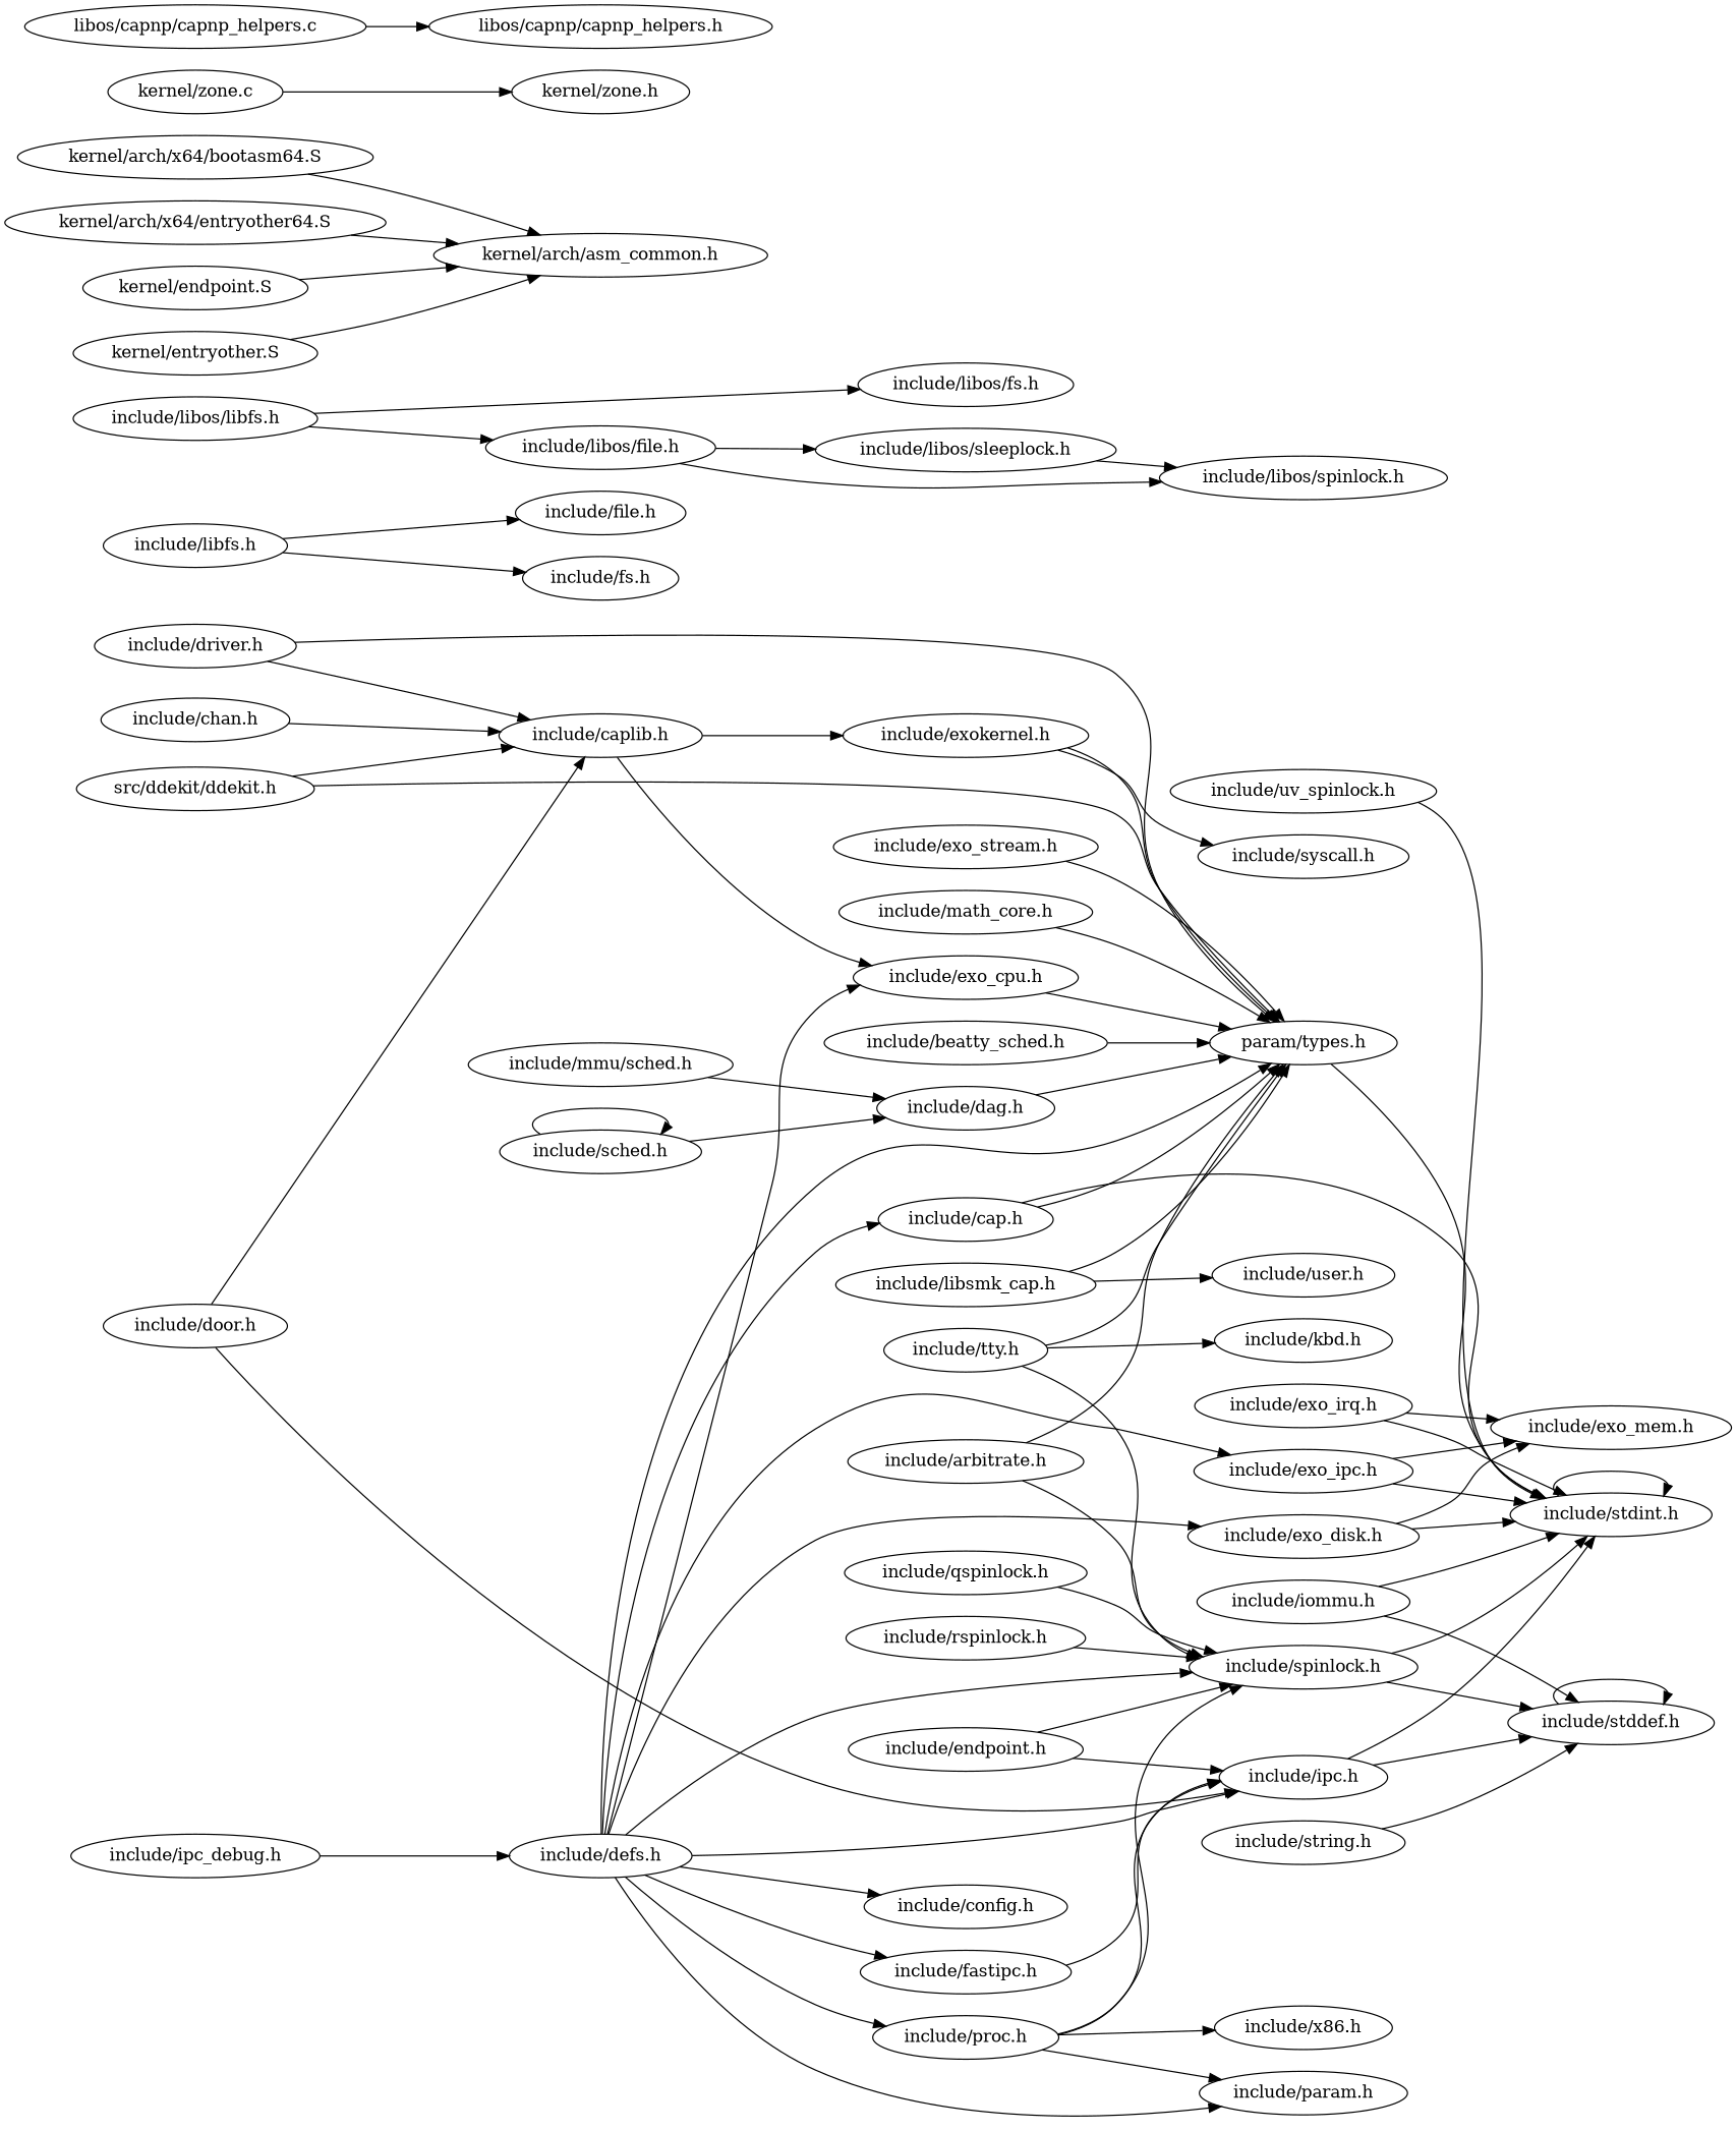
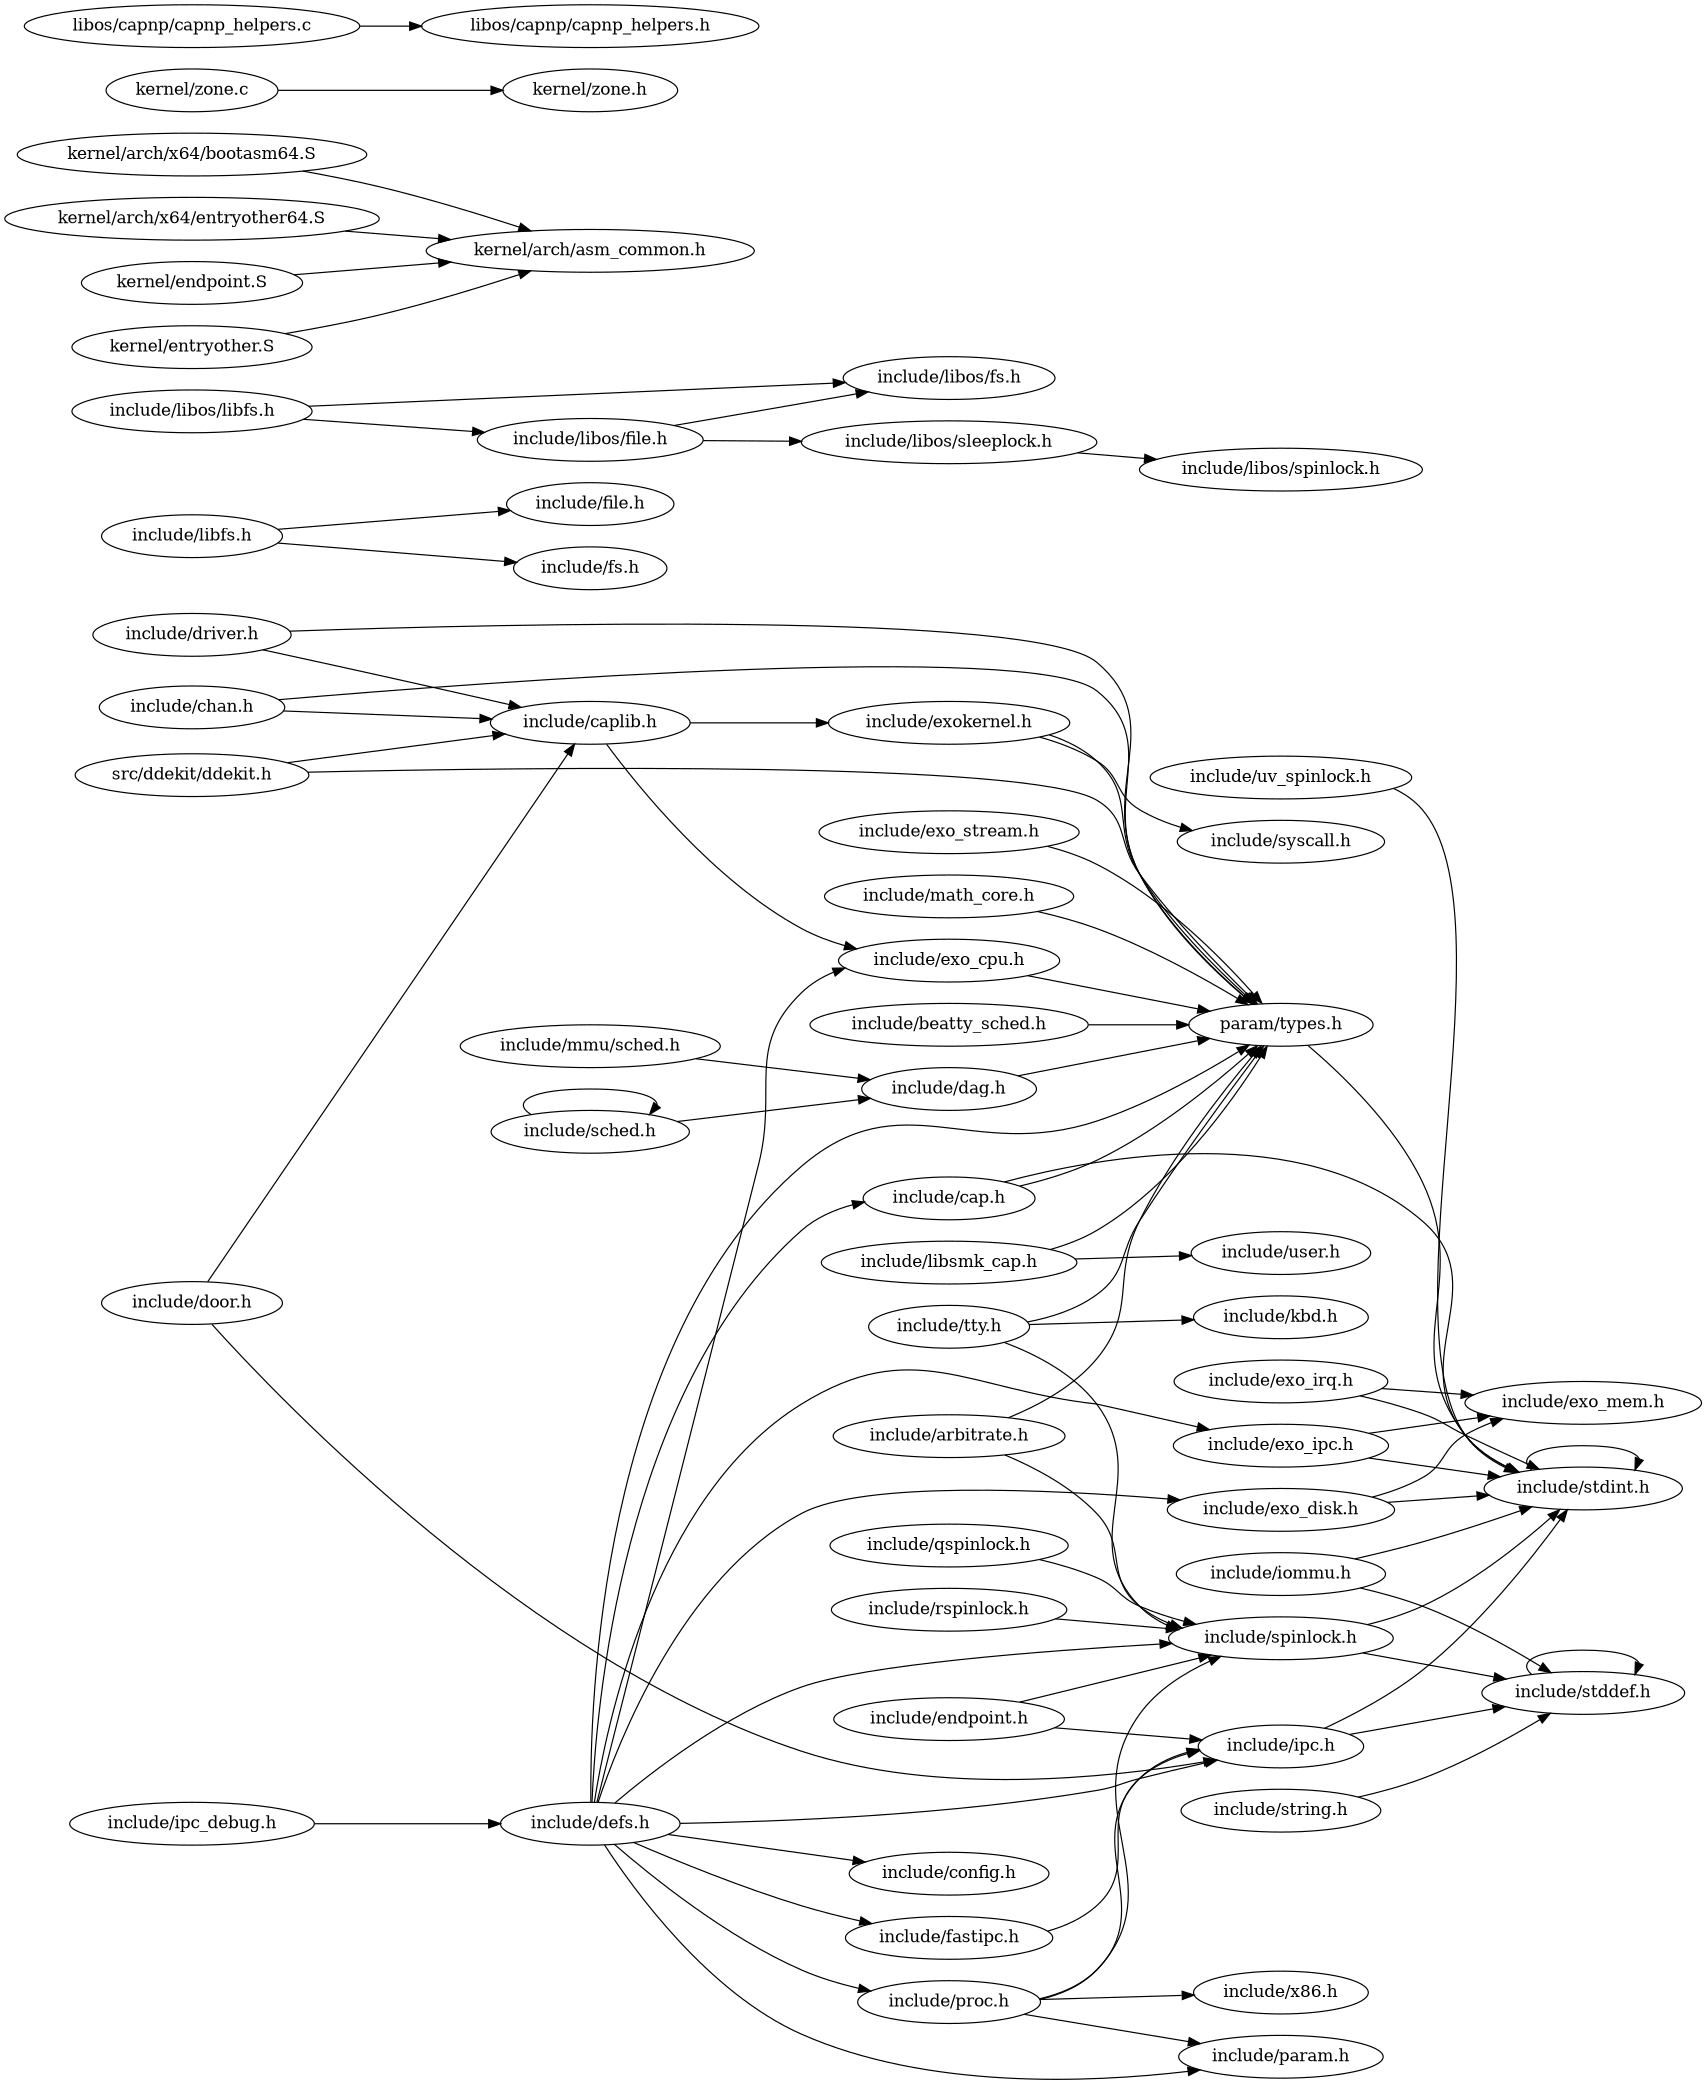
  digraph {
    rankdir=LR
    "include/arbitrate.h"
    "include/spinlock.h"
    n3 [label="param/types.h"]
    "include/stdint.h"
    "include/stddef.h"
    "include/beatty_sched.h"
    "include/cap.h"
    "include/caplib.h"
    "include/exo_cpu.h"
    "include/exokernel.h"
    "include/syscall.h"
    "include/chan.h"
    "include/dag.h"
    "src/ddekit/ddekit.h"
    "include/defs.h"
    "include/config.h"
    "include/exo_disk.h"
    "include/exo_ipc.h"
    "include/fastipc.h"
    "include/ipc.h"
    "include/param.h"
    "include/proc.h"
    "include/exo_mem.h"
    "include/x86.h"
    "include/door.h"
    "include/driver.h"
    "include/endpoint.h"
    "include/exo_irq.h"
    "include/exo_stream.h"
    "include/iommu.h"
    "include/ipc_debug.h"
    "include/libfs.h"
    "include/file.h"
    "include/fs.h"
    "include/libos/file.h"
    "include/libos/fs.h"
    "include/libos/sleeplock.h"
    "include/libos/spinlock.h"
    "include/libos/libfs.h"
    n40 [label="include/mmu/sched.h"]
    "include/libsmk_cap.h"
    "include/user.h"
    "include/math_core.h"
    "include/qspinlock.h"
    "include/rspinlock.h"
    "include/sched.h"
    "include/string.h"
    "include/tty.h"
    "include/kbd.h"
    "include/uv_spinlock.h"
    "kernel/arch/x64/bootasm64.S"
    "kernel/arch/asm_common.h"
    "kernel/arch/x64/entryother64.S"
    n54 [label="kernel/endpoint.S"]
    "kernel/entryother.S"
    "kernel/zone.c"
    "kernel/zone.h"
    "libos/capnp/capnp_helpers.c"
    "libos/capnp/capnp_helpers.h"
    "include/arbitrate.h" -> "include/spinlock.h"
    "include/arbitrate.h" -> n3
    "include/spinlock.h" -> "include/stdint.h"
    "include/spinlock.h" -> "include/stddef.h"
    n3 -> "include/stdint.h"
    "include/stdint.h" -> "include/stdint.h"
    "include/stddef.h" -> "include/stddef.h"
    "include/beatty_sched.h" -> n3
    "include/cap.h" -> n3
    "include/cap.h" -> "include/stdint.h"
    "include/caplib.h" -> "include/exo_cpu.h"
    "include/caplib.h" -> "include/exokernel.h"
    "include/exo_cpu.h" -> n3
    "include/exokernel.h" -> n3
    "include/exokernel.h" -> "include/syscall.h"
+   "include/chan.h" -> n3
    "include/chan.h" -> "include/caplib.h"
    "include/dag.h" -> n3
    "src/ddekit/ddekit.h" -> n3
    "src/ddekit/ddekit.h" -> "include/caplib.h"
    "include/defs.h" -> "include/spinlock.h"
    "include/defs.h" -> n3
    "include/defs.h" -> "include/cap.h"
    "include/defs.h" -> "include/exo_cpu.h"
    "include/defs.h" -> "include/config.h"
    "include/defs.h" -> "include/exo_disk.h"
    "include/defs.h" -> "include/exo_ipc.h"
    "include/defs.h" -> "include/fastipc.h"
    "include/defs.h" -> "include/ipc.h"
    "include/defs.h" -> "include/param.h"
    "include/defs.h" -> "include/proc.h"
    "include/exo_disk.h" -> "include/stdint.h"
    "include/exo_disk.h" -> "include/exo_mem.h"
    "include/exo_ipc.h" -> "include/stdint.h"
    "include/exo_ipc.h" -> "include/exo_mem.h"
    "include/fastipc.h" -> "include/ipc.h"
    "include/ipc.h" -> "include/stdint.h"
    "include/ipc.h" -> "include/stddef.h"
    "include/proc.h" -> "include/spinlock.h"
    "include/proc.h" -> "include/ipc.h"
    "include/proc.h" -> "include/param.h"
    "include/proc.h" -> "include/x86.h"
    "include/door.h" -> "include/caplib.h"
    "include/door.h" -> "include/ipc.h"
    "include/driver.h" -> n3
    "include/driver.h" -> "include/caplib.h"
    "include/endpoint.h" -> "include/spinlock.h"
    "include/endpoint.h" -> "include/ipc.h"
    "include/exo_irq.h" -> "include/stdint.h"
    "include/exo_irq.h" -> "include/exo_mem.h"
    "include/exo_stream.h" -> n3
    "include/iommu.h" -> "include/stdint.h"
    "include/iommu.h" -> "include/stddef.h"
    "include/ipc_debug.h" -> "include/defs.h"
    "include/libfs.h" -> "include/file.h"
    "include/libfs.h" -> "include/fs.h"
-   "include/libos/file.h" -> "include/libos/spinlock.h"
+   "include/libos/file.h" -> "include/libos/fs.h"
    "include/libos/file.h" -> "include/libos/sleeplock.h"
    "include/libos/sleeplock.h" -> "include/libos/spinlock.h"
    "include/libos/libfs.h" -> "include/libos/file.h"
    "include/libos/libfs.h" -> "include/libos/fs.h"
    n40 -> "include/dag.h"
    "include/libsmk_cap.h" -> n3
    "include/libsmk_cap.h" -> "include/user.h"
    "include/math_core.h" -> n3
    "include/qspinlock.h" -> "include/spinlock.h"
    "include/rspinlock.h" -> "include/spinlock.h"
    "include/sched.h" -> "include/dag.h"
    "include/sched.h" -> "include/sched.h"
    "include/string.h" -> "include/stddef.h"
    "include/tty.h" -> "include/spinlock.h"
    "include/tty.h" -> n3
    "include/tty.h" -> "include/kbd.h"
    "include/uv_spinlock.h" -> "include/stdint.h"
    "kernel/arch/x64/bootasm64.S" -> "kernel/arch/asm_common.h"
    "kernel/arch/x64/entryother64.S" -> "kernel/arch/asm_common.h"
    n54 -> "kernel/arch/asm_common.h"
    "kernel/entryother.S" -> "kernel/arch/asm_common.h"
    "kernel/zone.c" -> "kernel/zone.h"
    "libos/capnp/capnp_helpers.c" -> "libos/capnp/capnp_helpers.h"
  }
